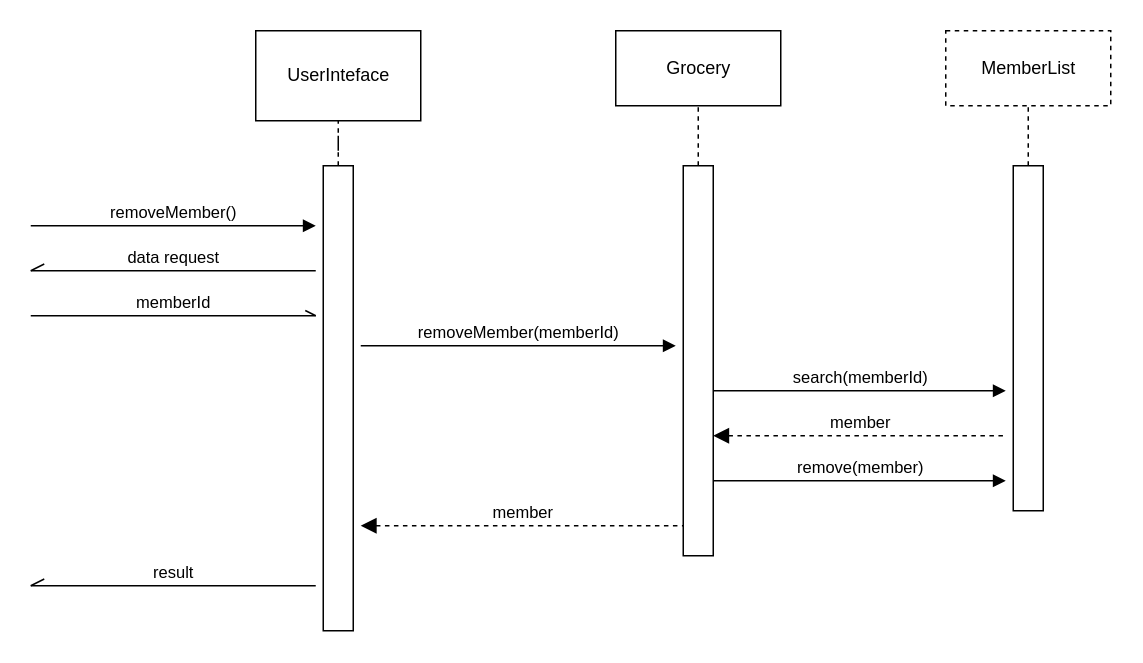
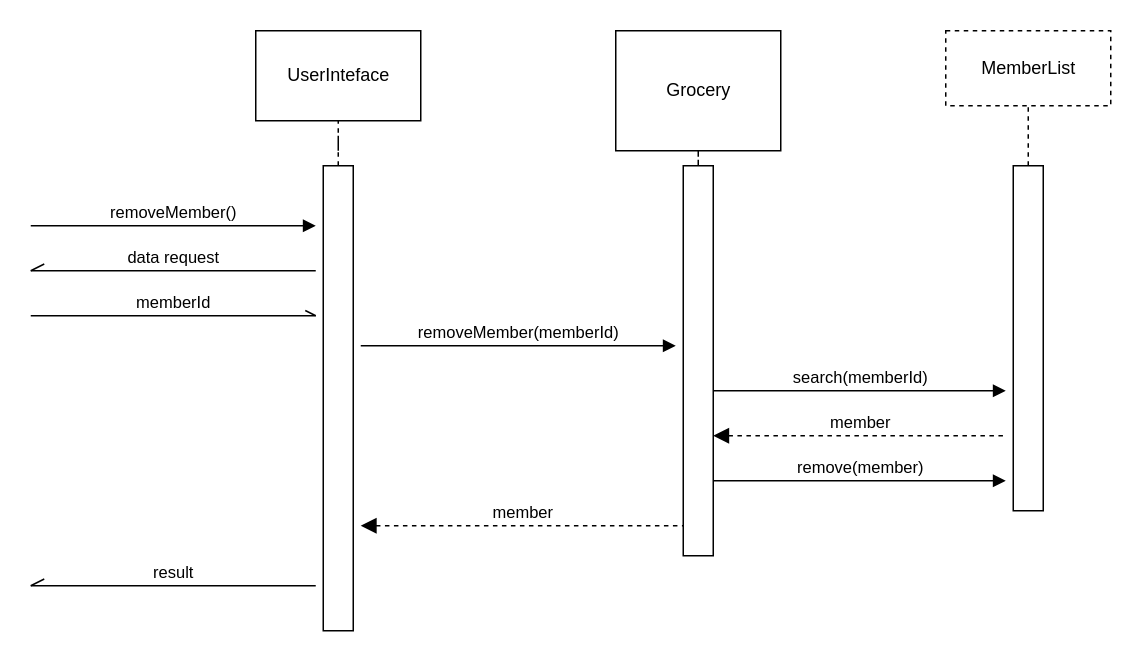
  <mxCell id="0" />
  <mxCell id="1" parent="0" />
  <mxCell id="2" style="edgeStyle=orthogonalEdgeStyle;rounded=0;orthogonalLoop=1;jettySize=auto;html=1;entryX=0.5;entryY=1;entryDx=0;entryDy=0;dashed=1;endArrow=none;endFill=0;" parent="1" source="3" target="4" edge="1"><mxGeometry relative="1" as="geometry" /></mxCell>
  <mxCell id="3" value="" style="html=1;points=[];perimeter=orthogonalPerimeter;" parent="1" vertex="1"><mxGeometry x="215" y="110" width="20" height="310" as="geometry" /></mxCell>
  <mxCell id="4" value="UserInteface" style="html=1;" parent="1" vertex="1"><mxGeometry x="170" y="20" width="110" height="60" as="geometry" /></mxCell>
  <mxCell id="5" value="removeMember()" style="html=1;verticalAlign=bottom;startArrow=none;startFill=0;endArrow=block;startSize=8;" parent="1" edge="1"><mxGeometry width="60" relative="1" as="geometry"><mxPoint x="20" y="150" as="sourcePoint" /><mxPoint x="210" y="150" as="targetPoint" /><Array as="points"><mxPoint x="60" y="150" /></Array><mxPoint as="offset" /></mxGeometry></mxCell>
  <mxCell id="6" value="data request" style="html=1;verticalAlign=bottom;startArrow=openAsync;startFill=0;endArrow=none;startSize=8;endFill=0;" parent="1" edge="1"><mxGeometry width="60" relative="1" as="geometry"><mxPoint x="20" y="180" as="sourcePoint" /><mxPoint x="210" y="180" as="targetPoint" /><Array as="points"><mxPoint x="60" y="180" /></Array><mxPoint as="offset" /></mxGeometry></mxCell>
  <mxCell id="7" value="memberId" style="html=1;verticalAlign=bottom;startArrow=none;startFill=0;endArrow=openAsync;startSize=8;endFill=0;" parent="1" edge="1"><mxGeometry width="60" relative="1" as="geometry"><mxPoint x="20" y="210" as="sourcePoint" /><mxPoint x="210" y="210" as="targetPoint" /><Array as="points"><mxPoint x="60" y="210" /></Array><mxPoint as="offset" /></mxGeometry></mxCell>
  <mxCell id="8" style="edgeStyle=orthogonalEdgeStyle;rounded=0;orthogonalLoop=1;jettySize=auto;html=1;entryX=0.5;entryY=1;entryDx=0;entryDy=0;dashed=1;endArrow=none;endFill=0;" parent="1" source="9" target="10" edge="1"><mxGeometry relative="1" as="geometry" /></mxCell>
  <mxCell id="9" value="" style="html=1;points=[];perimeter=orthogonalPerimeter;" parent="1" vertex="1"><mxGeometry x="455" y="110" width="20" height="260" as="geometry" /></mxCell>
- <mxCell id="10" value="Grocery" style="html=1;" parent="1" vertex="1"><mxGeometry x="410" y="20" width="110" height="50" as="geometry" /></mxCell>
+ <mxCell id="10" value="Grocery" style="html=1;" parent="1" vertex="1"><mxGeometry x="410" y="20" width="110" height="80" as="geometry" /></mxCell>
  <mxCell id="11" value="&lt;div&gt;removeMember(memberId)&lt;/div&gt;" style="html=1;verticalAlign=bottom;startArrow=none;startFill=0;endArrow=block;startSize=8;" parent="1" edge="1"><mxGeometry width="60" relative="1" as="geometry"><mxPoint x="240" y="230" as="sourcePoint" /><mxPoint x="450" y="230" as="targetPoint" /><Array as="points"><mxPoint x="280" y="230" /></Array><mxPoint as="offset" /></mxGeometry></mxCell>
  <mxCell id="12" style="edgeStyle=orthogonalEdgeStyle;rounded=0;orthogonalLoop=1;jettySize=auto;html=1;entryX=0.5;entryY=1;entryDx=0;entryDy=0;dashed=1;endArrow=none;endFill=0;" parent="1" source="13" target="14" edge="1"><mxGeometry relative="1" as="geometry" /></mxCell>
  <mxCell id="13" value="" style="html=1;points=[];perimeter=orthogonalPerimeter;" parent="1" vertex="1"><mxGeometry x="675" y="110" width="20" height="230" as="geometry" /></mxCell>
  <mxCell id="14" value="MemberList" style="html=1;dashed=1;" parent="1" vertex="1"><mxGeometry x="630" y="20" width="110" height="50" as="geometry" /></mxCell>
  <mxCell id="15" value="&lt;div&gt;search(memberId)&lt;/div&gt;" style="html=1;verticalAlign=bottom;startArrow=none;startFill=0;endArrow=block;startSize=8;" parent="1" edge="1"><mxGeometry width="60" relative="1" as="geometry"><mxPoint x="475" y="260" as="sourcePoint" /><mxPoint x="670" y="260" as="targetPoint" /><Array as="points"><mxPoint x="515" y="260" /></Array><mxPoint as="offset" /></mxGeometry></mxCell>
  <mxCell id="16" value="remove(member)" style="html=1;verticalAlign=bottom;startArrow=none;startFill=0;endArrow=block;startSize=8;" parent="1" edge="1"><mxGeometry width="60" relative="1" as="geometry"><mxPoint x="475" y="320" as="sourcePoint" /><mxPoint x="670" y="320" as="targetPoint" /><Array as="points"><mxPoint x="515" y="320" /></Array><mxPoint as="offset" /></mxGeometry></mxCell>
  <mxCell id="17" value="member" style="html=1;verticalAlign=bottom;startArrow=block;startFill=1;endArrow=none;startSize=8;endFill=0;dashed=1;" parent="1" edge="1"><mxGeometry width="60" relative="1" as="geometry"><mxPoint x="475" y="290" as="sourcePoint" /><mxPoint x="670" y="290" as="targetPoint" /><Array as="points"><mxPoint x="515" y="290" /></Array><mxPoint as="offset" /></mxGeometry></mxCell>
  <mxCell id="18" value="member" style="html=1;verticalAlign=bottom;startArrow=block;startFill=1;endArrow=none;startSize=8;endFill=0;dashed=1;" parent="1" edge="1"><mxGeometry width="60" relative="1" as="geometry"><mxPoint x="240" y="350" as="sourcePoint" /><mxPoint x="455" y="350" as="targetPoint" /><Array as="points"><mxPoint x="300" y="350" /></Array><mxPoint as="offset" /></mxGeometry></mxCell>
  <mxCell id="19" value="result" style="html=1;verticalAlign=bottom;startArrow=openAsync;startFill=0;endArrow=none;startSize=8;endFill=0;" parent="1" edge="1"><mxGeometry width="60" relative="1" as="geometry"><mxPoint x="20" y="390" as="sourcePoint" /><mxPoint x="210" y="390" as="targetPoint" /><Array as="points"><mxPoint x="60" y="390" /></Array><mxPoint as="offset" /></mxGeometry></mxCell>
